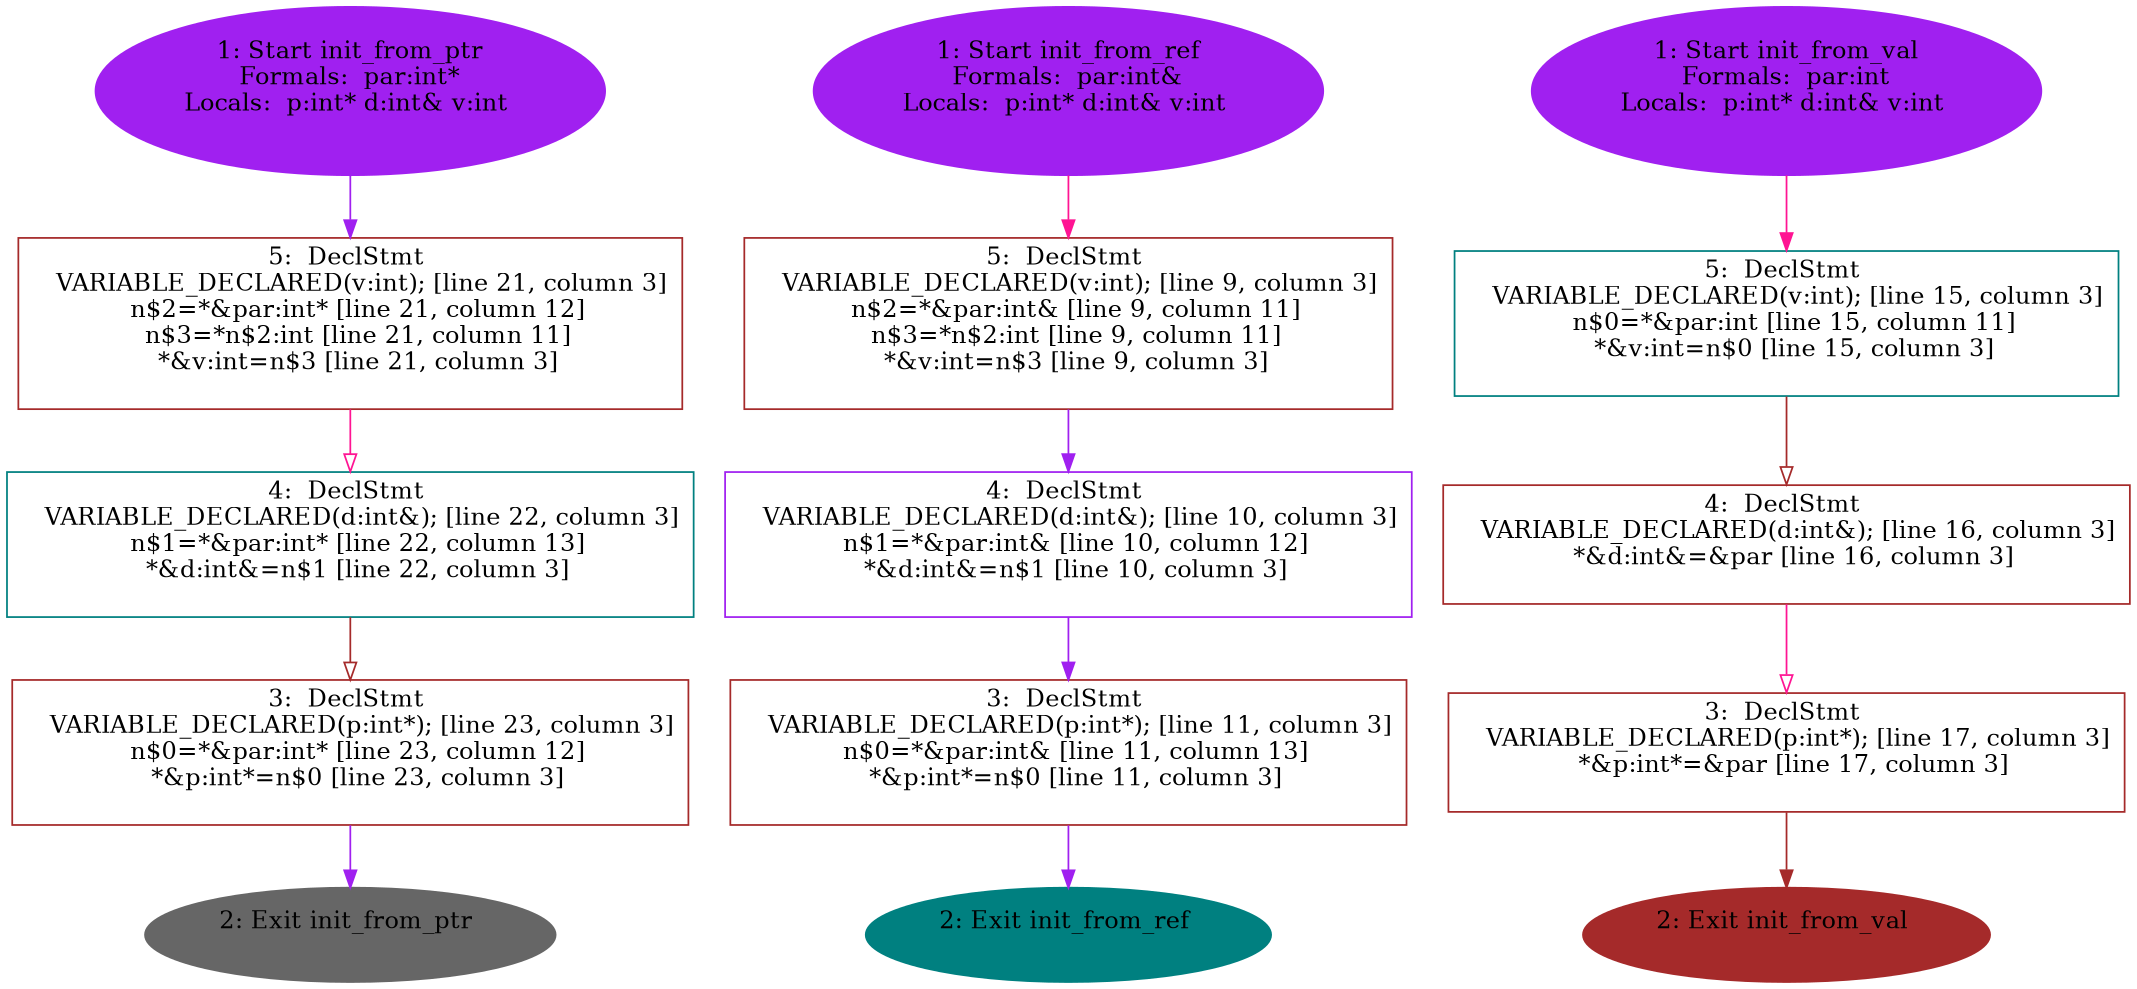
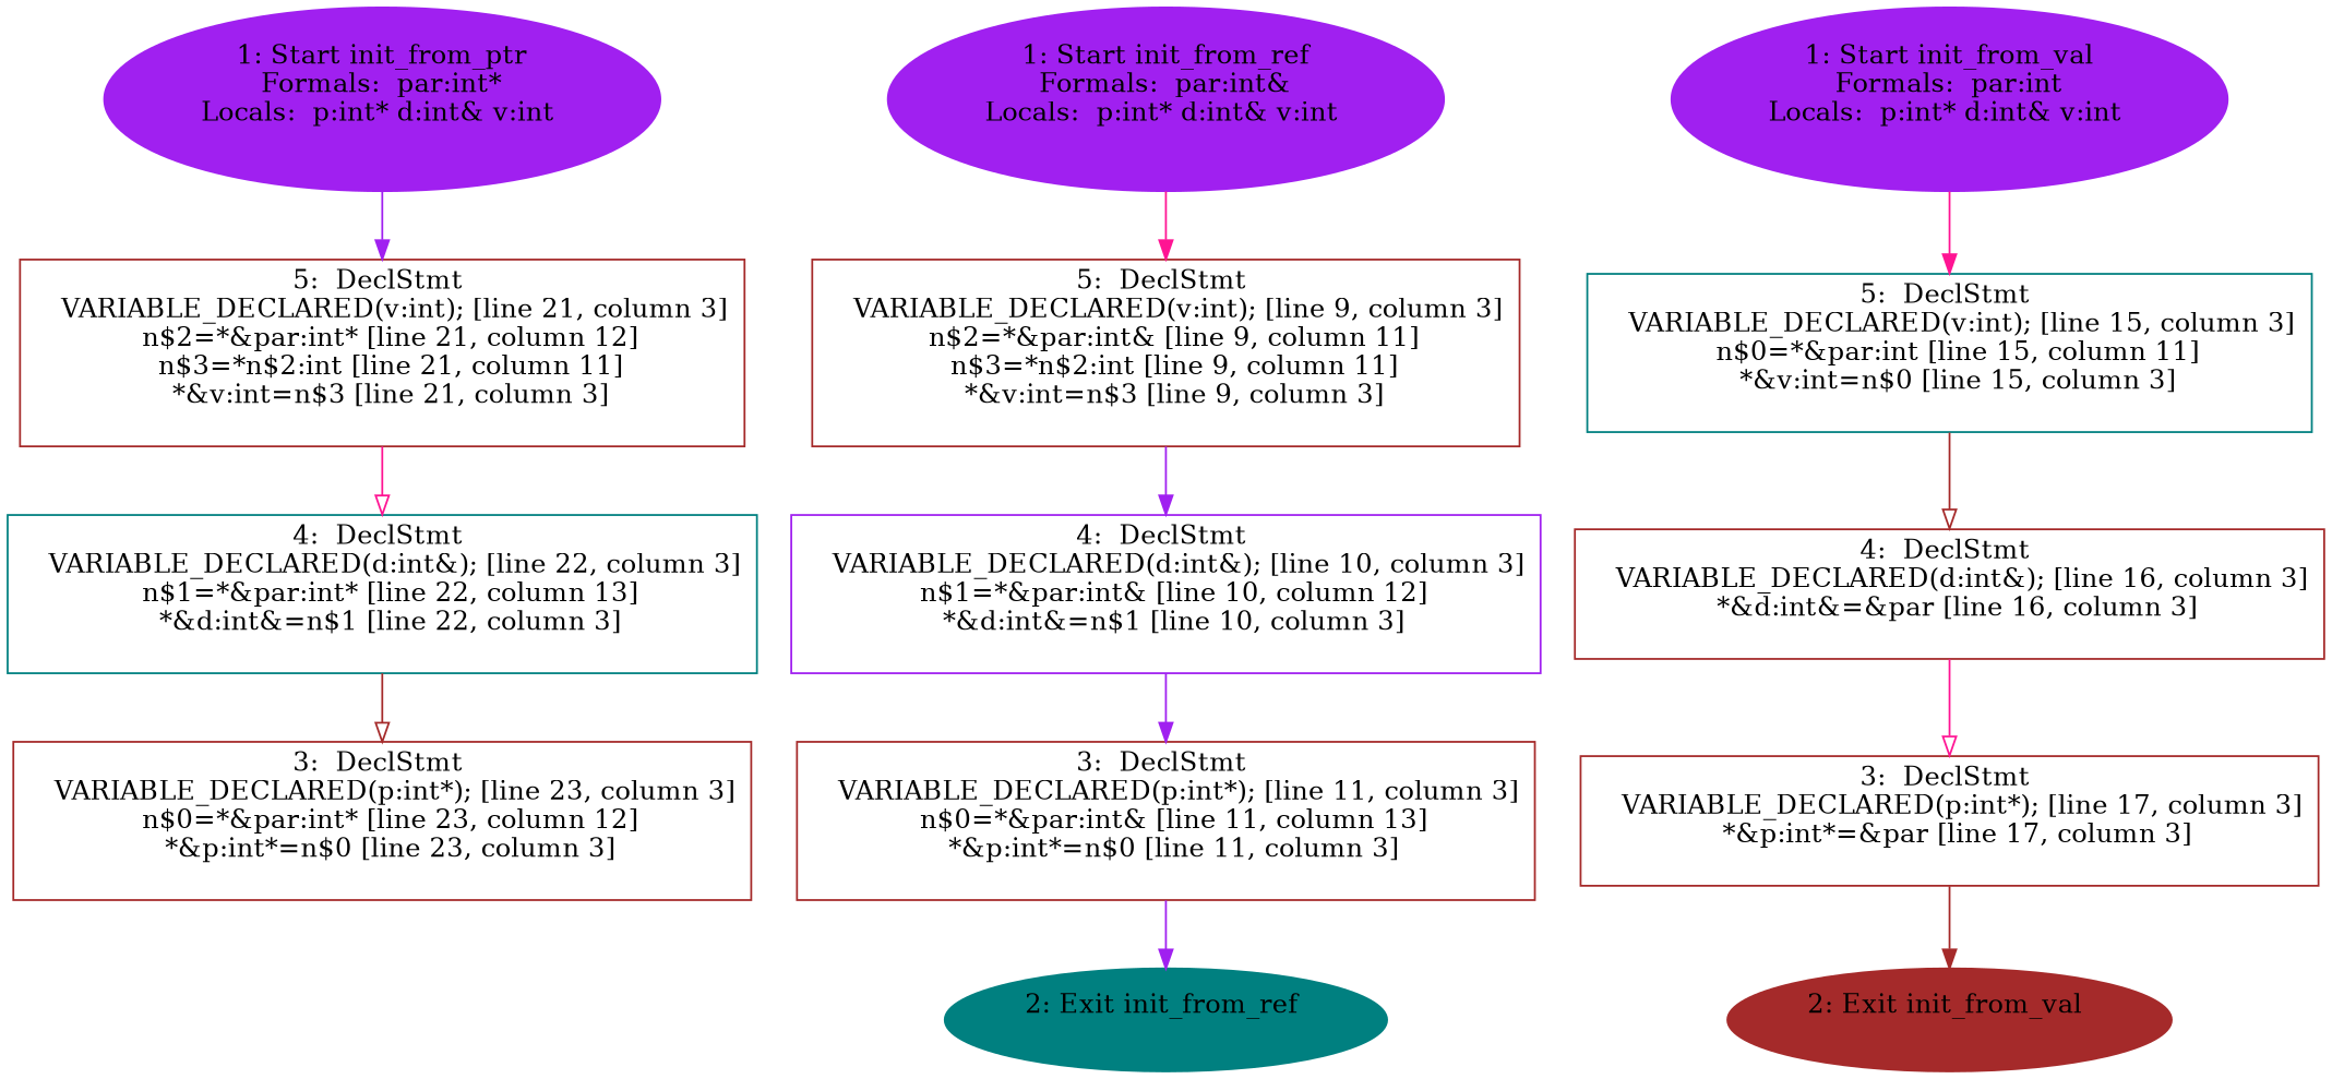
  digraph {
    node [color=brown shape=box]
    edge [color=purple arrowhead=normal]
    n1 [color=purple label="1: Start init_from_ptr\nFormals:  par:int*\nLocals:  p:int* d:int& v:int \n  " style=filled shape=""]
    n2 [label="5:  DeclStmt \n   VARIABLE_DECLARED(v:int); [line 21, column 3]\n  n$2=*&par:int* [line 21, column 12]\n  n$3=*n$2:int [line 21, column 11]\n  *&v:int=n$3 [line 21, column 3]\n "]
    n3 [label="4:  DeclStmt \n   VARIABLE_DECLARED(d:int&); [line 22, column 3]\n  n$1=*&par:int* [line 22, column 13]\n  *&d:int&=n$1 [line 22, column 3]\n " color=teal]
-   n4 [color=gray40 label="2: Exit init_from_ptr \n  " style=filled shape=""]
    n5 [label="3:  DeclStmt \n   VARIABLE_DECLARED(p:int*); [line 23, column 3]\n  n$0=*&par:int* [line 23, column 12]\n  *&p:int*=n$0 [line 23, column 3]\n "]
    n6 [color=purple label="1: Start init_from_ref\nFormals:  par:int&\nLocals:  p:int* d:int& v:int \n  " style=filled shape=""]
    n7 [label="5:  DeclStmt \n   VARIABLE_DECLARED(v:int); [line 9, column 3]\n  n$2=*&par:int& [line 9, column 11]\n  n$3=*n$2:int [line 9, column 11]\n  *&v:int=n$3 [line 9, column 3]\n "]
    n8 [label="4:  DeclStmt \n   VARIABLE_DECLARED(d:int&); [line 10, column 3]\n  n$1=*&par:int& [line 10, column 12]\n  *&d:int&=n$1 [line 10, column 3]\n " color=purple]
    n9 [color=teal label="2: Exit init_from_ref \n  " style=filled shape=""]
    n10 [label="3:  DeclStmt \n   VARIABLE_DECLARED(p:int*); [line 11, column 3]\n  n$0=*&par:int& [line 11, column 13]\n  *&p:int*=n$0 [line 11, column 3]\n "]
    n11 [color=purple label="1: Start init_from_val\nFormals:  par:int\nLocals:  p:int* d:int& v:int \n  " style=filled shape=""]
    n12 [label="5:  DeclStmt \n   VARIABLE_DECLARED(v:int); [line 15, column 3]\n  n$0=*&par:int [line 15, column 11]\n  *&v:int=n$0 [line 15, column 3]\n " color=teal]
    n13 [label="4:  DeclStmt \n   VARIABLE_DECLARED(d:int&); [line 16, column 3]\n  *&d:int&=&par [line 16, column 3]\n "]
    n14 [label="2: Exit init_from_val \n  " style=filled shape=""]
    n15 [label="3:  DeclStmt \n   VARIABLE_DECLARED(p:int*); [line 17, column 3]\n  *&p:int*=&par [line 17, column 3]\n "]
    n1 -> n2
    n2 -> n3 [color=deeppink arrowhead=onormal]
    n3 -> n5 [color=brown arrowhead=onormal]
-   n5 -> n4
    n6 -> n7 [color=deeppink]
    n7 -> n8
    n8 -> n10
    n10 -> n9
    n11 -> n12 [color=deeppink]
    n12 -> n13 [color=brown arrowhead=onormal]
    n13 -> n15 [color=deeppink arrowhead=onormal]
    n15 -> n14 [color=brown]
  }
